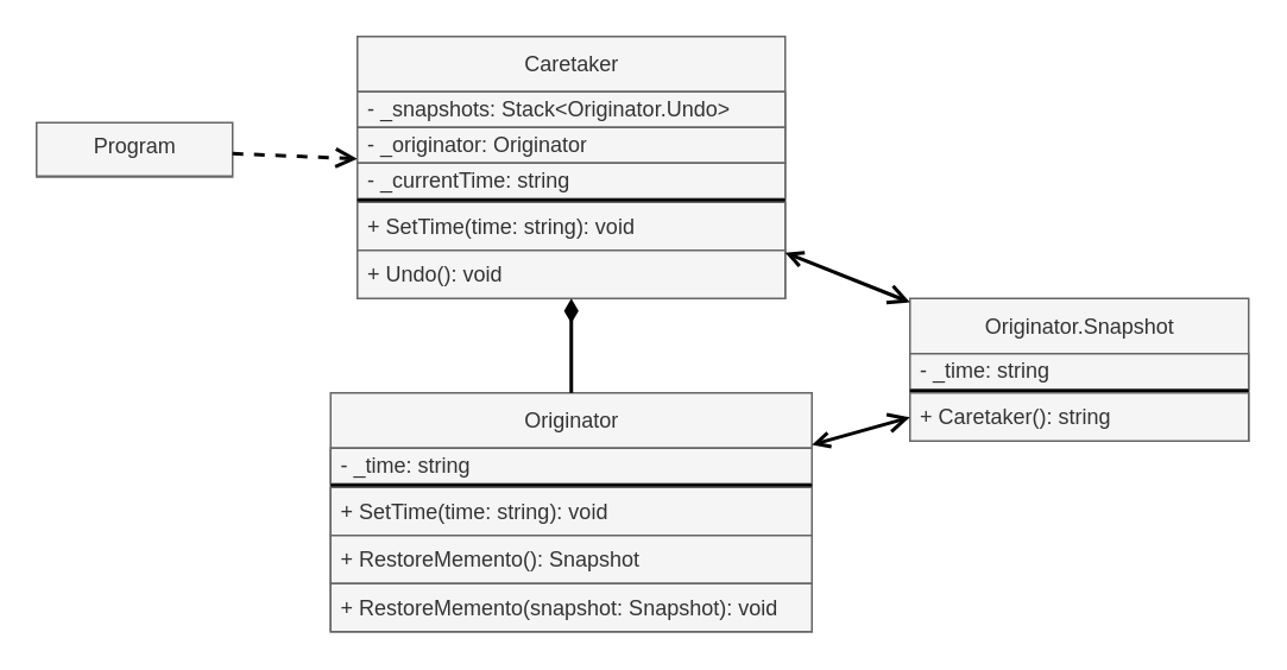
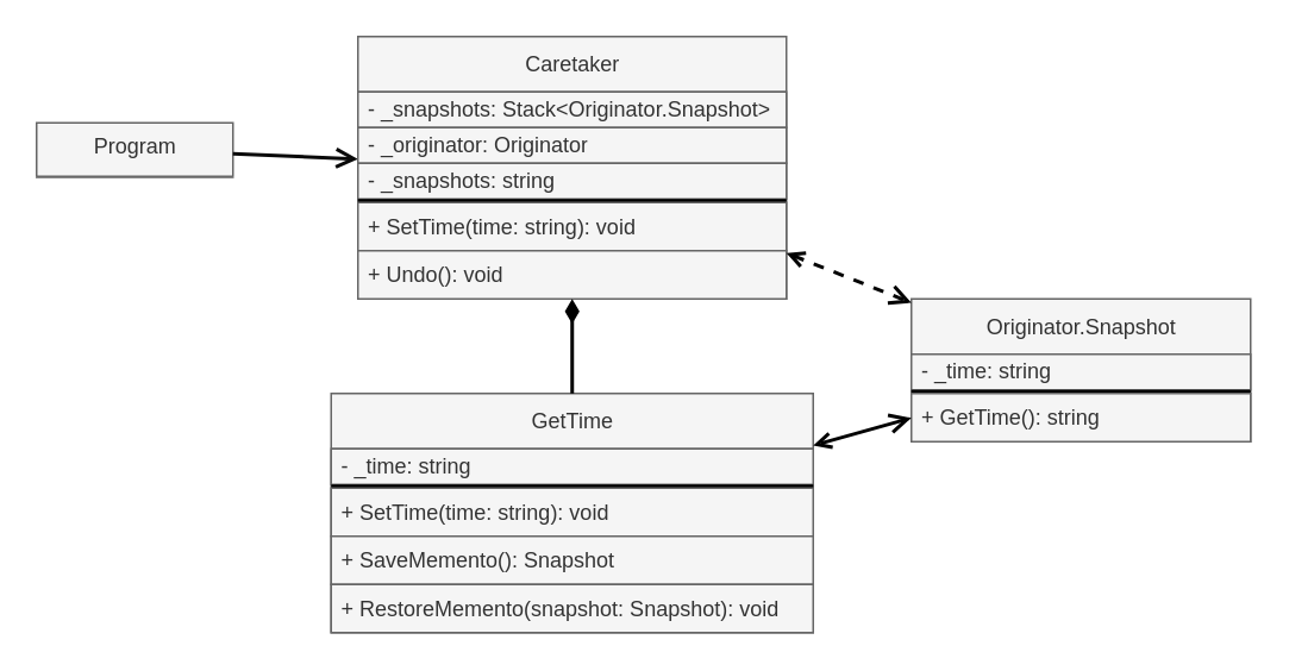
  <mxCell id="0" />
  <mxCell id="1" parent="0" />
- <mxCell id="2" value="&lt;span style=&quot;font-weight: 400;&quot;&gt;Originator&lt;br&gt;&lt;/span&gt;" style="swimlane;fontStyle=1;align=center;verticalAlign=middle;childLayout=stackLayout;horizontal=1;startSize=31;horizontalStack=0;resizeParent=1;resizeParentMax=0;resizeLast=0;collapsible=0;marginBottom=0;html=1;fillColor=#f5f5f5;fontColor=#333333;strokeColor=#666666;" parent="1" vertex="1"><mxGeometry x="185" y="220" width="270" height="134" as="geometry" /></mxCell>
+ <mxCell id="2" value="&lt;span style=&quot;font-weight: 400;&quot;&gt;GetTime&lt;br&gt;&lt;/span&gt;" style="swimlane;fontStyle=1;align=center;verticalAlign=middle;childLayout=stackLayout;horizontal=1;startSize=31;horizontalStack=0;resizeParent=1;resizeParentMax=0;resizeLast=0;collapsible=0;marginBottom=0;html=1;fillColor=#f5f5f5;fontColor=#333333;strokeColor=#666666;" parent="1" vertex="1"><mxGeometry x="185" y="220" width="270" height="134" as="geometry" /></mxCell>
  <mxCell id="3" value="- _time: string" style="text;html=1;strokeColor=#666666;fillColor=#f5f5f5;align=left;verticalAlign=middle;spacingLeft=4;spacingRight=4;overflow=hidden;rotatable=0;points=[[0,0.5],[1,0.5]];portConstraint=eastwest;fontColor=#333333;" parent="2" vertex="1"><mxGeometry y="31" width="270" height="20" as="geometry" /></mxCell>
  <mxCell id="4" value="" style="line;strokeWidth=2;align=left;verticalAlign=middle;spacingTop=-1;spacingLeft=3;spacingRight=3;rotatable=0;labelPosition=right;points=[];portConstraint=eastwest;labelBackgroundColor=#D1AEFC;labelBorderColor=none;shadow=0;" parent="2" vertex="1"><mxGeometry y="51" width="270" height="2" as="geometry" /></mxCell>
  <mxCell id="5" value="+ SetTime(time: string): void" style="text;html=1;strokeColor=#666666;fillColor=#f5f5f5;align=left;verticalAlign=middle;spacingLeft=4;spacingRight=4;overflow=hidden;rotatable=0;points=[[0,0.5],[1,0.5]];portConstraint=eastwest;fontColor=#333333;" parent="2" vertex="1"><mxGeometry y="53" width="270" height="27" as="geometry" /></mxCell>
- <mxCell id="6" value="+&amp;nbsp;RestoreMemento(): Snapshot" style="text;html=1;strokeColor=#666666;fillColor=#f5f5f5;align=left;verticalAlign=middle;spacingLeft=4;spacingRight=4;overflow=hidden;rotatable=0;points=[[0,0.5],[1,0.5]];portConstraint=eastwest;fontColor=#333333;" parent="2" vertex="1"><mxGeometry y="80" width="270" height="27" as="geometry" /></mxCell>
+ <mxCell id="6" value="+&amp;nbsp;SaveMemento(): Snapshot" style="text;html=1;strokeColor=#666666;fillColor=#f5f5f5;align=left;verticalAlign=middle;spacingLeft=4;spacingRight=4;overflow=hidden;rotatable=0;points=[[0,0.5],[1,0.5]];portConstraint=eastwest;fontColor=#333333;" parent="2" vertex="1"><mxGeometry y="80" width="270" height="27" as="geometry" /></mxCell>
  <mxCell id="7" value="+ RestoreMemento(snapshot: Snapshot): void" style="text;html=1;strokeColor=#666666;fillColor=#f5f5f5;align=left;verticalAlign=middle;spacingLeft=4;spacingRight=4;overflow=hidden;rotatable=0;points=[[0,0.5],[1,0.5]];portConstraint=eastwest;fontColor=#333333;" vertex="1" parent="2"><mxGeometry y="107" width="270" height="27" as="geometry" /></mxCell>
  <mxCell id="8" value="Program" style="swimlane;fontStyle=0;align=center;verticalAlign=top;childLayout=stackLayout;horizontal=1;startSize=30;horizontalStack=0;resizeParent=1;resizeParentMax=0;resizeLast=0;collapsible=0;marginBottom=0;html=1;fillColor=#f5f5f5;fontColor=#333333;strokeColor=#666666;" parent="1" vertex="1"><mxGeometry x="20" y="68.25" width="110" height="30.5" as="geometry" /></mxCell>
- <mxCell id="9" value="" style="endArrow=open;startArrow=none;endFill=0;startFill=0;endSize=8;html=1;verticalAlign=bottom;labelBackgroundColor=none;strokeWidth=2;sketch=0;fillColor=#f5f5f5;strokeColor=#080808;dashed=1;" parent="1" source="8" target="15" edge="1"><mxGeometry width="160" relative="1" as="geometry"><mxPoint x="550" y="95.5" as="sourcePoint" /><mxPoint x="710" y="95.5" as="targetPoint" /></mxGeometry></mxCell>
+ <mxCell id="9" value="" style="endArrow=open;startArrow=none;endFill=0;startFill=0;endSize=8;html=1;verticalAlign=bottom;labelBackgroundColor=none;strokeWidth=2;sketch=0;fillColor=#f5f5f5;strokeColor=#080808;" parent="1" source="8" target="15" edge="1"><mxGeometry width="160" relative="1" as="geometry"><mxPoint x="550" y="95.5" as="sourcePoint" /><mxPoint x="710" y="95.5" as="targetPoint" /></mxGeometry></mxCell>
  <mxCell id="10" value="&lt;span style=&quot;font-weight: 400;&quot;&gt;Originator.Snapshot&lt;br&gt;&lt;/span&gt;" style="swimlane;fontStyle=1;align=center;verticalAlign=middle;childLayout=stackLayout;horizontal=1;startSize=31;horizontalStack=0;resizeParent=1;resizeParentMax=0;resizeLast=0;collapsible=0;marginBottom=0;html=1;fillColor=#f5f5f5;fontColor=#333333;strokeColor=#666666;" vertex="1" parent="1"><mxGeometry x="510" y="167" width="190" height="80" as="geometry" /></mxCell>
  <mxCell id="11" value="- _time: string" style="text;html=1;strokeColor=#666666;fillColor=#f5f5f5;align=left;verticalAlign=middle;spacingLeft=4;spacingRight=4;overflow=hidden;rotatable=0;points=[[0,0.5],[1,0.5]];portConstraint=eastwest;fontColor=#333333;" vertex="1" parent="10"><mxGeometry y="31" width="190" height="20" as="geometry" /></mxCell>
  <mxCell id="12" value="" style="line;strokeWidth=2;align=left;verticalAlign=middle;spacingTop=-1;spacingLeft=3;spacingRight=3;rotatable=0;labelPosition=right;points=[];portConstraint=eastwest;labelBackgroundColor=#D1AEFC;labelBorderColor=none;shadow=0;" vertex="1" parent="10"><mxGeometry y="51" width="190" height="2" as="geometry" /></mxCell>
- <mxCell id="13" value="+&amp;nbsp;Caretaker(): string" style="text;html=1;strokeColor=#666666;fillColor=#f5f5f5;align=left;verticalAlign=middle;spacingLeft=4;spacingRight=4;overflow=hidden;rotatable=0;points=[[0,0.5],[1,0.5]];portConstraint=eastwest;fontColor=#333333;" vertex="1" parent="10"><mxGeometry y="53" width="190" height="27" as="geometry" /></mxCell>
+ <mxCell id="13" value="+&amp;nbsp;GetTime(): string" style="text;html=1;strokeColor=#666666;fillColor=#f5f5f5;align=left;verticalAlign=middle;spacingLeft=4;spacingRight=4;overflow=hidden;rotatable=0;points=[[0,0.5],[1,0.5]];portConstraint=eastwest;fontColor=#333333;" vertex="1" parent="10"><mxGeometry y="53" width="190" height="27" as="geometry" /></mxCell>
  <mxCell id="14" value="" style="endArrow=open;startArrow=open;endFill=0;startFill=0;endSize=8;html=1;verticalAlign=bottom;labelBackgroundColor=none;strokeWidth=2;strokeColor=#000000;" edge="1" parent="1" source="2" target="10"><mxGeometry width="160" relative="1" as="geometry"><mxPoint x="250" y="478.5" as="sourcePoint" /><mxPoint x="410" y="478.5" as="targetPoint" /></mxGeometry></mxCell>
  <mxCell id="15" value="&lt;span style=&quot;font-weight: 400;&quot;&gt;Caretaker&lt;br&gt;&lt;/span&gt;" style="swimlane;fontStyle=1;align=center;verticalAlign=middle;childLayout=stackLayout;horizontal=1;startSize=31;horizontalStack=0;resizeParent=1;resizeParentMax=0;resizeLast=0;collapsible=0;marginBottom=0;html=1;fillColor=#f5f5f5;fontColor=#333333;strokeColor=#666666;" vertex="1" parent="1"><mxGeometry x="200" y="20" width="240" height="147" as="geometry" /></mxCell>
- <mxCell id="16" value="- _snapshots: Stack&amp;lt;Originator.Undo&amp;gt;" style="text;html=1;strokeColor=#666666;fillColor=#f5f5f5;align=left;verticalAlign=middle;spacingLeft=4;spacingRight=4;overflow=hidden;rotatable=0;points=[[0,0.5],[1,0.5]];portConstraint=eastwest;fontColor=#333333;" vertex="1" parent="15"><mxGeometry y="31" width="240" height="20" as="geometry" /></mxCell>
+ <mxCell id="16" value="- _snapshots: Stack&amp;lt;Originator.Snapshot&amp;gt;" style="text;html=1;strokeColor=#666666;fillColor=#f5f5f5;align=left;verticalAlign=middle;spacingLeft=4;spacingRight=4;overflow=hidden;rotatable=0;points=[[0,0.5],[1,0.5]];portConstraint=eastwest;fontColor=#333333;" vertex="1" parent="15"><mxGeometry y="31" width="240" height="20" as="geometry" /></mxCell>
  <mxCell id="17" value="- _originator: Originator" style="text;html=1;strokeColor=#666666;fillColor=#f5f5f5;align=left;verticalAlign=middle;spacingLeft=4;spacingRight=4;overflow=hidden;rotatable=0;points=[[0,0.5],[1,0.5]];portConstraint=eastwest;fontColor=#333333;" vertex="1" parent="15"><mxGeometry y="51" width="240" height="20" as="geometry" /></mxCell>
- <mxCell id="18" value="- _currentTime: string" style="text;html=1;strokeColor=#666666;fillColor=#f5f5f5;align=left;verticalAlign=middle;spacingLeft=4;spacingRight=4;overflow=hidden;rotatable=0;points=[[0,0.5],[1,0.5]];portConstraint=eastwest;fontColor=#333333;" vertex="1" parent="15"><mxGeometry y="71" width="240" height="20" as="geometry" /></mxCell>
+ <mxCell id="18" value="- _snapshots: string" style="text;html=1;strokeColor=#666666;fillColor=#f5f5f5;align=left;verticalAlign=middle;spacingLeft=4;spacingRight=4;overflow=hidden;rotatable=0;points=[[0,0.5],[1,0.5]];portConstraint=eastwest;fontColor=#333333;" vertex="1" parent="15"><mxGeometry y="71" width="240" height="20" as="geometry" /></mxCell>
  <mxCell id="19" value="" style="line;strokeWidth=2;align=left;verticalAlign=middle;spacingTop=-1;spacingLeft=3;spacingRight=3;rotatable=0;labelPosition=right;points=[];portConstraint=eastwest;labelBackgroundColor=#D1AEFC;labelBorderColor=none;shadow=0;" vertex="1" parent="15"><mxGeometry y="91" width="240" height="2" as="geometry" /></mxCell>
  <mxCell id="20" value="+&amp;nbsp;SetTime(time: string): void" style="text;html=1;strokeColor=#666666;fillColor=#f5f5f5;align=left;verticalAlign=middle;spacingLeft=4;spacingRight=4;overflow=hidden;rotatable=0;points=[[0,0.5],[1,0.5]];portConstraint=eastwest;fontColor=#333333;" vertex="1" parent="15"><mxGeometry y="93" width="240" height="27" as="geometry" /></mxCell>
  <mxCell id="21" value="+ Undo(): void" style="text;html=1;strokeColor=#666666;fillColor=#f5f5f5;align=left;verticalAlign=middle;spacingLeft=4;spacingRight=4;overflow=hidden;rotatable=0;points=[[0,0.5],[1,0.5]];portConstraint=eastwest;fontColor=#333333;" vertex="1" parent="15"><mxGeometry y="120" width="240" height="27" as="geometry" /></mxCell>
- <mxCell id="22" value="" style="endArrow=open;startArrow=open;endFill=0;startFill=0;endSize=8;html=1;verticalAlign=bottom;labelBackgroundColor=none;strokeWidth=2;strokeColor=#000000;" edge="1" parent="1" source="15" target="10"><mxGeometry width="160" relative="1" as="geometry"><mxPoint x="350" y="277" as="sourcePoint" /><mxPoint x="420" y="277" as="targetPoint" /></mxGeometry></mxCell>
+ <mxCell id="22" value="" style="endArrow=open;startArrow=open;endFill=0;startFill=0;endSize=8;html=1;verticalAlign=bottom;labelBackgroundColor=none;strokeWidth=2;strokeColor=#000000;dashed=1;" edge="1" parent="1" source="15" target="10"><mxGeometry width="160" relative="1" as="geometry"><mxPoint x="350" y="277" as="sourcePoint" /><mxPoint x="420" y="277" as="targetPoint" /></mxGeometry></mxCell>
  <mxCell id="23" value="" style="endArrow=none;startArrow=diamondThin;endFill=0;startFill=1;html=1;verticalAlign=bottom;labelBackgroundColor=none;strokeWidth=2;startSize=8;endSize=8;strokeColor=#000000;" edge="1" parent="1" source="15" target="2"><mxGeometry width="160" relative="1" as="geometry"><mxPoint x="410" y="150" as="sourcePoint" /><mxPoint x="570" y="150" as="targetPoint" /></mxGeometry></mxCell>
